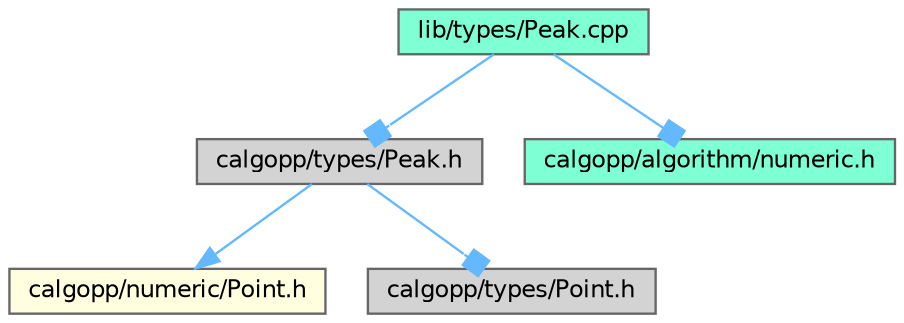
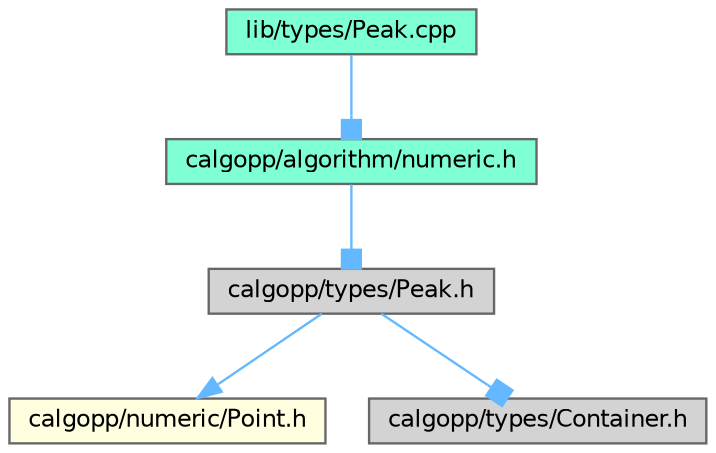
  digraph {
    node [color=grey40 fillcolor=aquamarine fontname=Helvetica fontsize=10 shape=box style=filled]
    edge [arrowhead=box color=steelblue1 fontname=Helvetica fontsize=10 labelfontname=Helvetica labelfontsize=10 style=solid]
    n1 [color=gray40 fontcolor=black height=0.2 label="lib/types/Peak.cpp" width=0.4]
    n2 [fillcolor=lightgrey height=0.2 label="calgopp/types/Peak.h" width=0.4]
    n3 [height=0.2 label="calgopp/algorithm/numeric.h" width=0.4]
    n4 [fillcolor=lightyellow height=0.2 label="calgopp/numeric/Point.h" width=0.4]
-   n5 [fillcolor=lightgrey height=0.2 label="calgopp/types/Point.h" width=0.4]
-   n1 -> n2
+   n5 [fillcolor=lightgrey height=0.2 label="calgopp/types/Container.h" width=0.4]
+   n3 -> n2
    n1 -> n3
    n2 -> n4 [arrowhead=normal]
    n2 -> n5
  }
